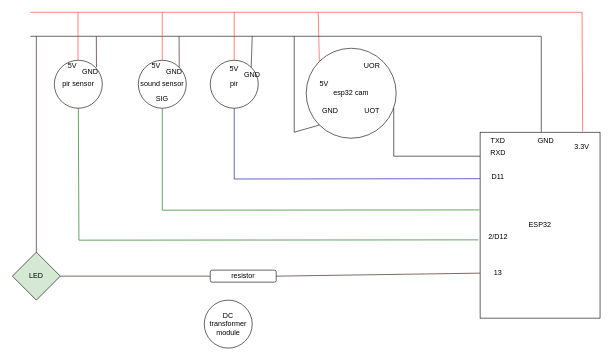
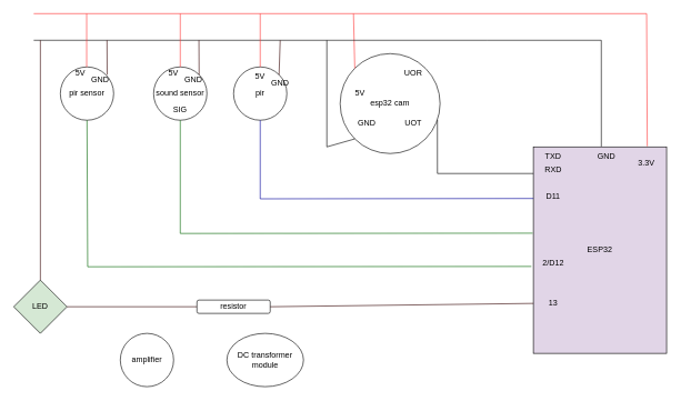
  <mxCell id="0" />
  <mxCell id="1" parent="0" />
- <mxCell id="2" value="ESP32" style="rounded=0;whiteSpace=wrap;html=1;" parent="1" vertex="1"><mxGeometry x="800" y="220" width="200" height="310" as="geometry" /></mxCell>
+ <mxCell id="2" value="ESP32" style="rounded=0;whiteSpace=wrap;html=1;fillColor=#e1d5e7;" parent="1" vertex="1"><mxGeometry x="800" y="220" width="200" height="310" as="geometry" /></mxCell>
  <mxCell id="3" value="esp32 cam" style="ellipse;whiteSpace=wrap;html=1;aspect=fixed;movable=0;resizable=0;rotatable=0;deletable=0;editable=0;connectable=0;" parent="1" vertex="1"><mxGeometry x="510" y="80" width="150" height="150" as="geometry" /></mxCell>
  <mxCell id="4" value="pir" style="ellipse;whiteSpace=wrap;html=1;aspect=fixed;movable=0;resizable=0;rotatable=0;deletable=0;editable=0;connectable=0;" parent="1" vertex="1"><mxGeometry x="350" y="100" width="80" height="80" as="geometry" /></mxCell>
  <mxCell id="5" value="sound sensor" style="ellipse;whiteSpace=wrap;html=1;aspect=fixed;movable=0;resizable=0;rotatable=0;deletable=0;editable=0;connectable=0;" parent="1" vertex="1"><mxGeometry x="230" y="100" width="80" height="80" as="geometry" /></mxCell>
  <mxCell id="6" value="pir sensor" style="ellipse;whiteSpace=wrap;html=1;aspect=fixed;movable=0;resizable=0;rotatable=0;deletable=0;editable=0;connectable=0;" parent="1" vertex="1"><mxGeometry x="90" y="100" width="80" height="80" as="geometry" /></mxCell>
- <mxCell id="7" value="DC transformer module" style="ellipse;whiteSpace=wrap;html=1;aspect=fixed;" parent="1" vertex="1"><mxGeometry x="340" y="500" width="80" height="80" as="geometry" /></mxCell>
+ <mxCell id="7" value="DC transformer module" style="ellipse;whiteSpace=wrap;html=1;aspect=fixed;" parent="1" vertex="1"><mxGeometry x="340" y="500" width="115" height="80" as="geometry" /></mxCell>
+ <mxCell id="8" value="amplifier" style="ellipse;whiteSpace=wrap;html=1;aspect=fixed;" parent="1" vertex="1"><mxGeometry x="180" y="500" width="80" height="80" as="geometry" /></mxCell>
  <mxCell id="9" value="" style="endArrow=none;html=1;rounded=0;entryX=0;entryY=0;entryDx=0;entryDy=0;strokeColor=#FF3333;movable=0;resizable=0;rotatable=0;deletable=0;editable=0;connectable=0;" edge="1" parent="1" target="3"><mxGeometry width="50" height="50" relative="1" as="geometry"><mxPoint y="20" as="sourcePoint" x="530" /><mxPoint x="1280" y="340" as="targetPoint" /></mxGeometry></mxCell>
  <mxCell id="10" value="" style="endArrow=none;html=1;rounded=0;exitX=0.855;exitY=-0.003;exitDx=0;exitDy=0;exitPerimeter=0;strokeColor=#FF3333;" edge="1" parent="1" source="2"><mxGeometry width="50" height="50" relative="1" as="geometry"><mxPoint x="1021" y="266.04" as="sourcePoint" /><mxPoint x="50" y="20" as="targetPoint" /><Array as="points"><mxPoint x="970" y="20" /></Array></mxGeometry></mxCell>
  <mxCell id="11" value="" style="endArrow=none;html=1;rounded=0;exitX=0.367;exitY=-0.017;exitDx=0;exitDy=0;exitPerimeter=0;" edge="1" parent="1" source="13"><mxGeometry width="50" height="50" relative="1" as="geometry"><mxPoint x="1031" y="276.04" as="sourcePoint" /><mxPoint x="50" y="60" as="targetPoint" /><Array as="points"><mxPoint x="902" y="60" /><mxPoint x="730" y="60" /></Array></mxGeometry></mxCell>
  <mxCell id="12" value="3.3V" style="text;html=1;strokeColor=none;fillColor=none;align=center;verticalAlign=middle;whiteSpace=wrap;rounded=0;" vertex="1" parent="1"><mxGeometry x="940" y="230" width="60" height="30" as="geometry" /></mxCell>
  <mxCell id="13" value="GND" style="text;html=1;strokeColor=none;fillColor=none;align=center;verticalAlign=middle;whiteSpace=wrap;rounded=0;" vertex="1" parent="1"><mxGeometry x="880" y="220" width="60" height="30" as="geometry" /></mxCell>
  <mxCell id="14" value="5V" style="text;html=1;strokeColor=none;fillColor=none;align=center;verticalAlign=middle;whiteSpace=wrap;rounded=0;movable=0;resizable=0;rotatable=0;deletable=0;editable=0;connectable=0;" vertex="1" parent="1"><mxGeometry x="510" y="125" width="60" height="30" as="geometry" /></mxCell>
  <mxCell id="15" value="" style="endArrow=none;html=1;rounded=0;exitX=0;exitY=1;exitDx=0;exitDy=0;movable=0;resizable=0;rotatable=0;deletable=0;editable=0;connectable=0;" edge="1" parent="1" source="3"><mxGeometry width="50" height="50" relative="1" as="geometry"><mxPoint x="552" y="30" as="sourcePoint" /><mxPoint x="490" y="60" as="targetPoint" /><Array as="points"><mxPoint x="490" y="220" /></Array></mxGeometry></mxCell>
  <mxCell id="16" value="GND&lt;br&gt;" style="text;html=1;strokeColor=none;fillColor=none;align=center;verticalAlign=middle;whiteSpace=wrap;rounded=0;movable=0;resizable=0;rotatable=0;deletable=0;editable=0;connectable=0;" vertex="1" parent="1"><mxGeometry x="520" y="170" width="60" height="30" as="geometry" /></mxCell>
  <mxCell id="17" value="" style="endArrow=none;html=1;rounded=0;exitX=0.973;exitY=0.663;exitDx=0;exitDy=0;exitPerimeter=0;" edge="1" parent="1" source="3"><mxGeometry width="50" height="50" relative="1" as="geometry"><mxPoint x="845" y="90" as="sourcePoint" /><mxPoint x="800" y="260" as="targetPoint" /><Array as="points"><mxPoint x="656" y="260" /></Array></mxGeometry></mxCell>
  <mxCell id="18" value="TXD" style="text;html=1;strokeColor=none;fillColor=none;align=center;verticalAlign=middle;whiteSpace=wrap;rounded=0;" vertex="1" parent="1"><mxGeometry x="800" y="220" width="60" height="30" as="geometry" /></mxCell>
  <mxCell id="19" value="RXD" style="text;html=1;strokeColor=none;fillColor=none;align=center;verticalAlign=middle;whiteSpace=wrap;rounded=0;" vertex="1" parent="1"><mxGeometry x="800" y="240" width="60" height="30" as="geometry" /></mxCell>
  <mxCell id="20" value="UOR&lt;span style=&quot;color: rgba(0, 0, 0, 0); font-family: monospace; font-size: 0px; text-align: start;&quot;&gt;%3CmxGraphModel%3E%3Croot%3E%3CmxCell%20id%3D%220%22%2F%3E%3CmxCell%20id%3D%221%22%20parent%3D%220%22%2F%3E%3CmxCell%20id%3D%222%22%20value%3D%22RXD%22%20style%3D%22text%3Bhtml%3D1%3BstrokeColor%3Dnone%3BfillColor%3Dnone%3Balign%3Dcenter%3BverticalAlign%3Dmiddle%3BwhiteSpace%3Dwrap%3Brounded%3D0%3B%22%20vertex%3D%221%22%20parent%3D%221%22%3E%3CmxGeometry%20x%3D%22290%22%20y%3D%22250%22%20width%3D%2260%22%20height%3D%2230%22%20as%3D%22geometry%22%2F%3E%3C%2FmxCell%3E%3C%2Froot%3E%3C%2FmxGraphModel%3E&lt;/span&gt;" style="text;html=1;strokeColor=none;fillColor=none;align=center;verticalAlign=middle;whiteSpace=wrap;rounded=0;movable=0;resizable=0;rotatable=0;deletable=0;editable=0;connectable=0;" vertex="1" parent="1"><mxGeometry x="590" y="95" width="60" height="30" as="geometry" /></mxCell>
  <mxCell id="21" value="UOT" style="text;html=1;strokeColor=none;fillColor=none;align=center;verticalAlign=middle;whiteSpace=wrap;rounded=0;movable=0;resizable=0;rotatable=0;deletable=0;editable=0;connectable=0;" vertex="1" parent="1"><mxGeometry x="590" y="170" width="60" height="30" as="geometry" /></mxCell>
  <mxCell id="22" value="" style="endArrow=none;html=1;rounded=0;entryX=0.5;entryY=0;entryDx=0;entryDy=0;strokeColor=#FF3333;" edge="1" parent="1" target="4"><mxGeometry width="50" height="50" relative="1" as="geometry"><mxPoint x="390" y="20" as="sourcePoint" /><mxPoint x="541.967" y="111.967" as="targetPoint" /></mxGeometry></mxCell>
  <mxCell id="23" value="" style="endArrow=none;html=1;rounded=0;strokeColor=#330000;exitX=1;exitY=0;exitDx=0;exitDy=0;" edge="1" parent="1" source="4"><mxGeometry width="50" height="50" relative="1" as="geometry"><mxPoint x="550" y="40" as="sourcePoint" /><mxPoint x="420" y="60" as="targetPoint" /></mxGeometry></mxCell>
  <mxCell id="24" value="" style="endArrow=none;html=1;rounded=0;entryX=0;entryY=0.25;entryDx=0;entryDy=0;strokeColor=#000099;exitX=0.5;exitY=1;exitDx=0;exitDy=0;" edge="1" parent="1" source="4" target="2"><mxGeometry width="50" height="50" relative="1" as="geometry"><mxPoint x="390" y="30" as="sourcePoint" /><mxPoint x="400" y="110" as="targetPoint" /><Array as="points"><mxPoint x="390" y="298" /></Array></mxGeometry></mxCell>
  <mxCell id="25" value="D11" style="text;html=1;strokeColor=none;fillColor=none;align=center;verticalAlign=middle;whiteSpace=wrap;rounded=0;" vertex="1" parent="1"><mxGeometry x="800" y="280" width="60" height="30" as="geometry" /></mxCell>
  <mxCell id="26" value="" style="endArrow=none;html=1;rounded=0;entryX=0.5;entryY=0;entryDx=0;entryDy=0;strokeColor=#FF3333;" edge="1" parent="1" target="5"><mxGeometry width="50" height="50" relative="1" as="geometry"><mxPoint x="270" y="20" as="sourcePoint" /><mxPoint x="400" y="110" as="targetPoint" /></mxGeometry></mxCell>
  <mxCell id="27" value="" style="endArrow=none;html=1;rounded=0;strokeColor=#330000;entryX=1;entryY=0;entryDx=0;entryDy=0;" edge="1" parent="1" target="5"><mxGeometry width="50" height="50" relative="1" as="geometry"><mxPoint x="298" y="60" as="sourcePoint" /><mxPoint x="430" y="70" as="targetPoint" /></mxGeometry></mxCell>
  <mxCell id="28" value="" style="endArrow=none;html=1;rounded=0;entryX=-0.005;entryY=0.418;entryDx=0;entryDy=0;strokeColor=#006600;exitX=0.5;exitY=1;exitDx=0;exitDy=0;entryPerimeter=0;" edge="1" parent="1" source="5" target="2"><mxGeometry width="50" height="50" relative="1" as="geometry"><mxPoint x="400" y="190" as="sourcePoint" /><mxPoint x="810" y="307.5" as="targetPoint" /><Array as="points"><mxPoint x="270" y="350" /></Array></mxGeometry></mxCell>
  <mxCell id="29" value="SIG" style="text;html=1;strokeColor=none;fillColor=none;align=center;verticalAlign=middle;whiteSpace=wrap;rounded=0;movable=0;resizable=0;rotatable=0;deletable=0;editable=0;connectable=0;" vertex="1" parent="1"><mxGeometry x="240" y="150" width="60" height="30" as="geometry" /></mxCell>
  <mxCell id="30" value="" style="endArrow=none;html=1;rounded=0;entryX=0.5;entryY=0;entryDx=0;entryDy=0;strokeColor=#FF3333;" edge="1" parent="1"><mxGeometry width="50" height="50" relative="1" as="geometry"><mxPoint x="129.5" y="20" as="sourcePoint" /><mxPoint x="129.5" y="100" as="targetPoint" /></mxGeometry></mxCell>
  <mxCell id="31" value="" style="endArrow=none;html=1;rounded=0;strokeColor=#330000;entryX=1;entryY=0;entryDx=0;entryDy=0;" edge="1" parent="1"><mxGeometry width="50" height="50" relative="1" as="geometry"><mxPoint x="160" y="60" as="sourcePoint" /><mxPoint x="160.284" y="111.716" as="targetPoint" /></mxGeometry></mxCell>
  <mxCell id="32" value="" style="endArrow=none;html=1;rounded=0;entryX=-0.015;entryY=0.579;entryDx=0;entryDy=0;strokeColor=#006600;entryPerimeter=0;exitX=0.5;exitY=1;exitDx=0;exitDy=0;" edge="1" parent="1" source="6" target="2"><mxGeometry width="50" height="50" relative="1" as="geometry"><mxPoint x="131" y="190" as="sourcePoint" /><mxPoint x="660" y="399.58" as="targetPoint" /><Array as="points"><mxPoint x="131" y="400" /></Array></mxGeometry></mxCell>
  <mxCell id="33" value="2/D12" style="text;html=1;strokeColor=none;fillColor=none;align=center;verticalAlign=middle;whiteSpace=wrap;rounded=0;" vertex="1" parent="1"><mxGeometry x="800" y="380" width="60" height="30" as="geometry" /></mxCell>
  <mxCell id="34" value="LED" style="rhombus;whiteSpace=wrap;html=1;fillColor=#d5e8d4;" vertex="1" parent="1"><mxGeometry x="20" y="420" width="80" height="80" as="geometry" /></mxCell>
  <mxCell id="35" value="" style="endArrow=none;html=1;rounded=0;strokeColor=#330000;" edge="1" parent="1" target="34"><mxGeometry width="50" height="50" relative="1" as="geometry"><mxPoint x="60" y="60" as="sourcePoint" /><mxPoint x="170.284" y="121.716" as="targetPoint" /></mxGeometry></mxCell>
  <mxCell id="36" value="" style="endArrow=none;html=1;rounded=0;strokeColor=#330000;exitX=0;exitY=0.5;exitDx=0;exitDy=0;entryX=1;entryY=0.5;entryDx=0;entryDy=0;" edge="1" parent="1" source="38" target="34"><mxGeometry width="50" height="50" relative="1" as="geometry"><mxPoint x="70" y="70" as="sourcePoint" /><mxPoint x="74.518" y="440.482" as="targetPoint" /></mxGeometry></mxCell>
  <mxCell id="37" value="13" style="text;html=1;strokeColor=none;fillColor=none;align=center;verticalAlign=middle;whiteSpace=wrap;rounded=0;" vertex="1" parent="1"><mxGeometry x="800" y="440" width="60" height="30" as="geometry" /></mxCell>
- <mxCell id="38" value="resistor" style="rounded=1;whiteSpace=wrap;html=1;" vertex="1" parent="1"><mxGeometry x="350" y="450" width="110" height="20" as="geometry" /></mxCell>
+ <mxCell id="38" value="resistor" style="rounded=1;whiteSpace=wrap;html=1;" vertex="1" parent="1"><mxGeometry x="295" y="450" width="110" height="20" as="geometry" /></mxCell>
  <mxCell id="39" value="" style="endArrow=none;html=1;rounded=0;strokeColor=#330000;exitX=1;exitY=0.5;exitDx=0;exitDy=0;entryX=0;entryY=0.5;entryDx=0;entryDy=0;" edge="1" parent="1" source="38" target="37"><mxGeometry width="50" height="50" relative="1" as="geometry"><mxPoint x="370" y="505" as="sourcePoint" /><mxPoint x="115" y="480" as="targetPoint" /></mxGeometry></mxCell>
  <mxCell id="40" value="5V" style="text;html=1;strokeColor=none;fillColor=none;align=center;verticalAlign=middle;whiteSpace=wrap;rounded=0;movable=0;resizable=0;rotatable=0;deletable=0;editable=0;connectable=0;" vertex="1" parent="1"><mxGeometry x="360" y="100" width="60" height="30" as="geometry" /></mxCell>
  <mxCell id="41" value="GND&lt;br&gt;" style="text;html=1;strokeColor=none;fillColor=none;align=center;verticalAlign=middle;whiteSpace=wrap;rounded=0;movable=0;resizable=0;rotatable=0;deletable=0;editable=0;connectable=0;" vertex="1" parent="1"><mxGeometry x="390" y="110" width="60" height="30" as="geometry" /></mxCell>
  <mxCell id="42" value="5V" style="text;html=1;strokeColor=none;fillColor=none;align=center;verticalAlign=middle;whiteSpace=wrap;rounded=0;movable=0;resizable=0;rotatable=0;deletable=0;editable=0;connectable=0;" vertex="1" parent="1"><mxGeometry x="230" y="95" width="60" height="30" as="geometry" /></mxCell>
  <mxCell id="43" value="GND&lt;br&gt;" style="text;html=1;strokeColor=none;fillColor=none;align=center;verticalAlign=middle;whiteSpace=wrap;rounded=0;movable=0;resizable=0;rotatable=0;deletable=0;editable=0;connectable=0;" vertex="1" parent="1"><mxGeometry x="260" y="105" width="60" height="30" as="geometry" /></mxCell>
  <mxCell id="44" value="5V" style="text;html=1;strokeColor=none;fillColor=none;align=center;verticalAlign=middle;whiteSpace=wrap;rounded=0;movable=0;resizable=0;rotatable=0;deletable=0;editable=0;connectable=0;" vertex="1" parent="1"><mxGeometry x="90" y="95" width="60" height="30" as="geometry" /></mxCell>
  <mxCell id="45" value="GND&lt;br&gt;" style="text;html=1;strokeColor=none;fillColor=none;align=center;verticalAlign=middle;whiteSpace=wrap;rounded=0;movable=0;resizable=0;rotatable=0;deletable=0;editable=0;connectable=0;" vertex="1" parent="1"><mxGeometry x="120" y="105" width="60" height="30" as="geometry" /></mxCell>
